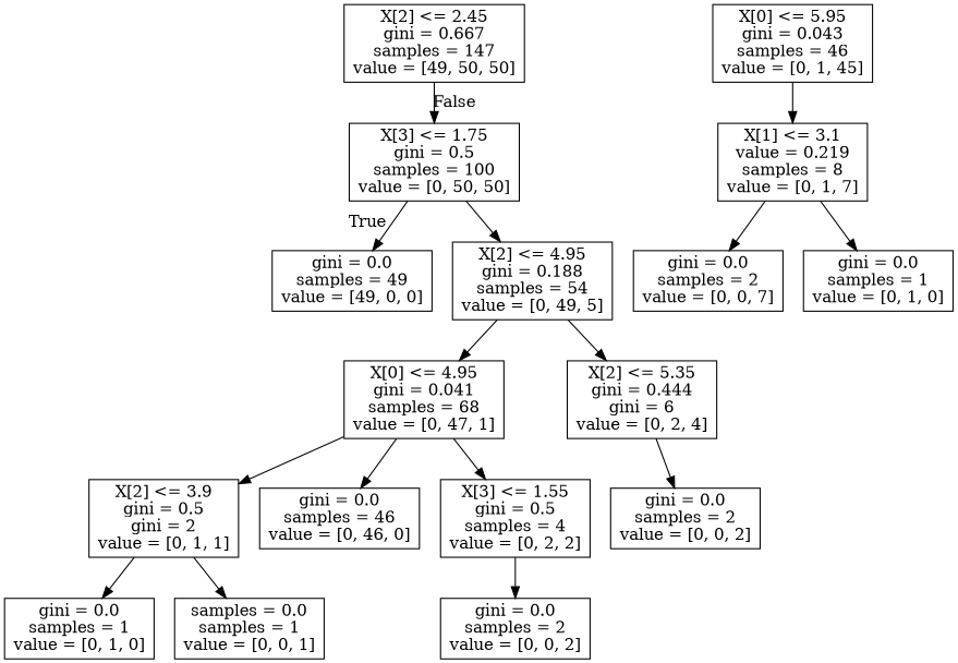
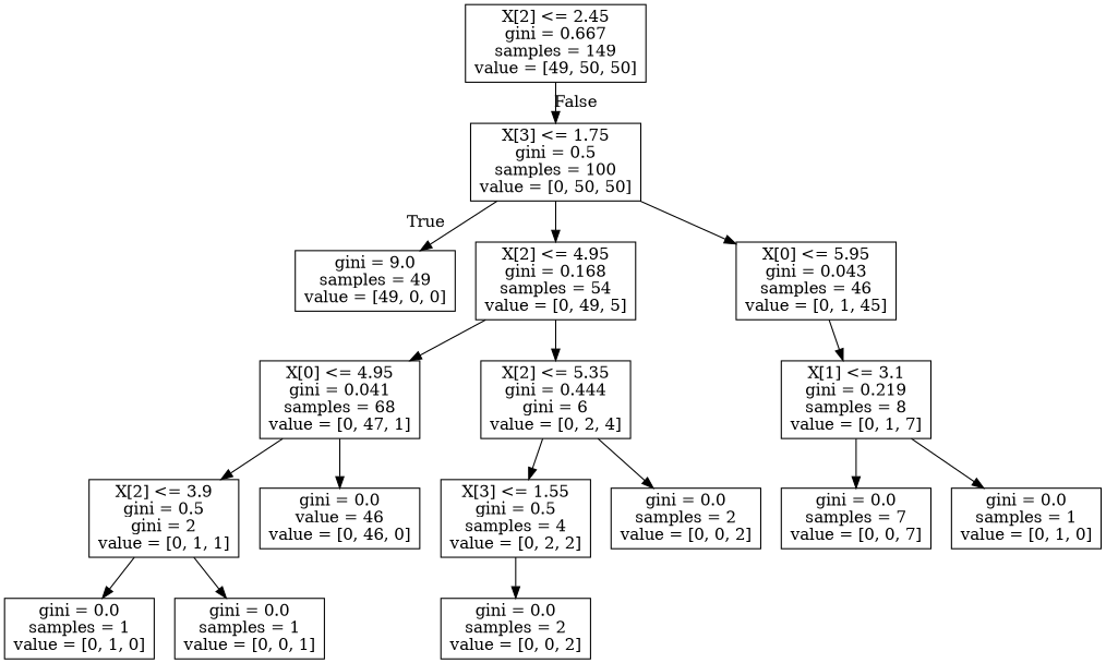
  digraph {
    node [shape=box]
-   n1 [label="X[2] <= 2.45\ngini = 0.667\nsamples = 147\nvalue = [49, 50, 50]"]
+   n1 [label="X[2] <= 2.45\ngini = 0.667\nsamples = 149\nvalue = [49, 50, 50]"]
    n2 [label="X[3] <= 1.75\ngini = 0.5\nsamples = 100\nvalue = [0, 50, 50]"]
-   n3 [label="gini = 0.0\nsamples = 49\nvalue = [49, 0, 0]"]
-   n4 [label="X[2] <= 4.95\ngini = 0.188\nsamples = 54\nvalue = [0, 49, 5]"]
+   n3 [label="gini = 9.0\nsamples = 49\nvalue = [49, 0, 0]"]
+   n4 [label="X[2] <= 4.95\ngini = 0.168\nsamples = 54\nvalue = [0, 49, 5]"]
    n5 [label="X[0] <= 5.95\ngini = 0.043\nsamples = 46\nvalue = [0, 1, 45]"]
    n6 [label="X[0] <= 4.95\ngini = 0.041\nsamples = 68\nvalue = [0, 47, 1]"]
    n7 [label="X[2] <= 5.35\ngini = 0.444\ngini = 6\nvalue = [0, 2, 4]"]
-   n8 [label="X[1] <= 3.1\nvalue = 0.219\nsamples = 8\nvalue = [0, 1, 7]"]
+   n8 [label="X[1] <= 3.1\ngini = 0.219\nsamples = 8\nvalue = [0, 1, 7]"]
    n9 [label="X[2] <= 3.9\ngini = 0.5\ngini = 2\nvalue = [0, 1, 1]"]
-   n10 [label="gini = 0.0\nsamples = 46\nvalue = [0, 46, 0]"]
+   n10 [label="gini = 0.0\nvalue = 46\nvalue = [0, 46, 0]"]
    n11 [label="X[3] <= 1.55\ngini = 0.5\nsamples = 4\nvalue = [0, 2, 2]"]
    n12 [label="gini = 0.0\nsamples = 2\nvalue = [0, 0, 2]"]
    n13 [label="gini = 0.0\nsamples = 1\nvalue = [0, 1, 0]"]
-   n14 [label="samples = 0.0\nsamples = 1\nvalue = [0, 0, 1]"]
+   n14 [label="gini = 0.0\nsamples = 1\nvalue = [0, 0, 1]"]
    n15 [label="gini = 0.0\nsamples = 2\nvalue = [0, 0, 2]"]
-   n16 [label="gini = 0.0\nsamples = 2\nvalue = [0, 0, 7]"]
+   n16 [label="gini = 0.0\nsamples = 7\nvalue = [0, 0, 7]"]
    n17 [label="gini = 0.0\nsamples = 1\nvalue = [0, 1, 0]"]
    n1 -> n2 [headlabel=False labelangle=-45 labeldistance=2.5]
    n2 -> n3 [headlabel=True labelangle=45 labeldistance=2.5]
    n2 -> n4
+   n2 -> n5
    n4 -> n6
    n4 -> n7
    n5 -> n8
    n6 -> n9
    n6 -> n10
-   n6 -> n11
+   n7 -> n11
    n7 -> n12
    n8 -> n16
    n8 -> n17
    n9 -> n13
    n9 -> n14
    n11 -> n15
  }
